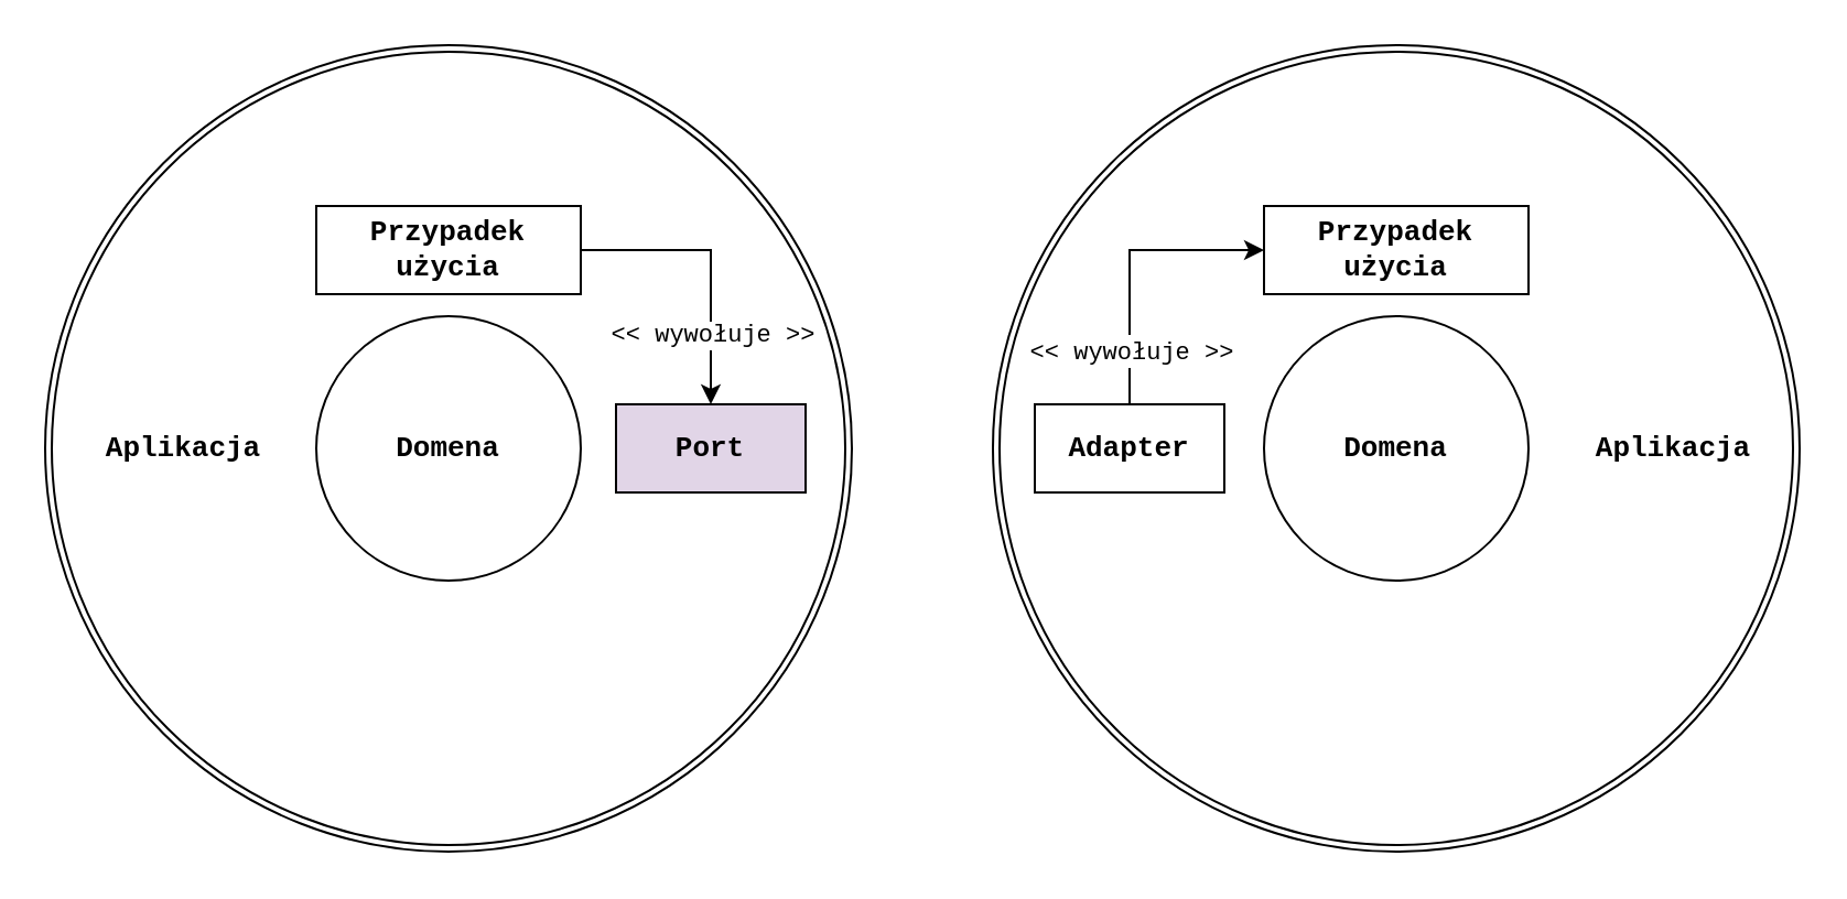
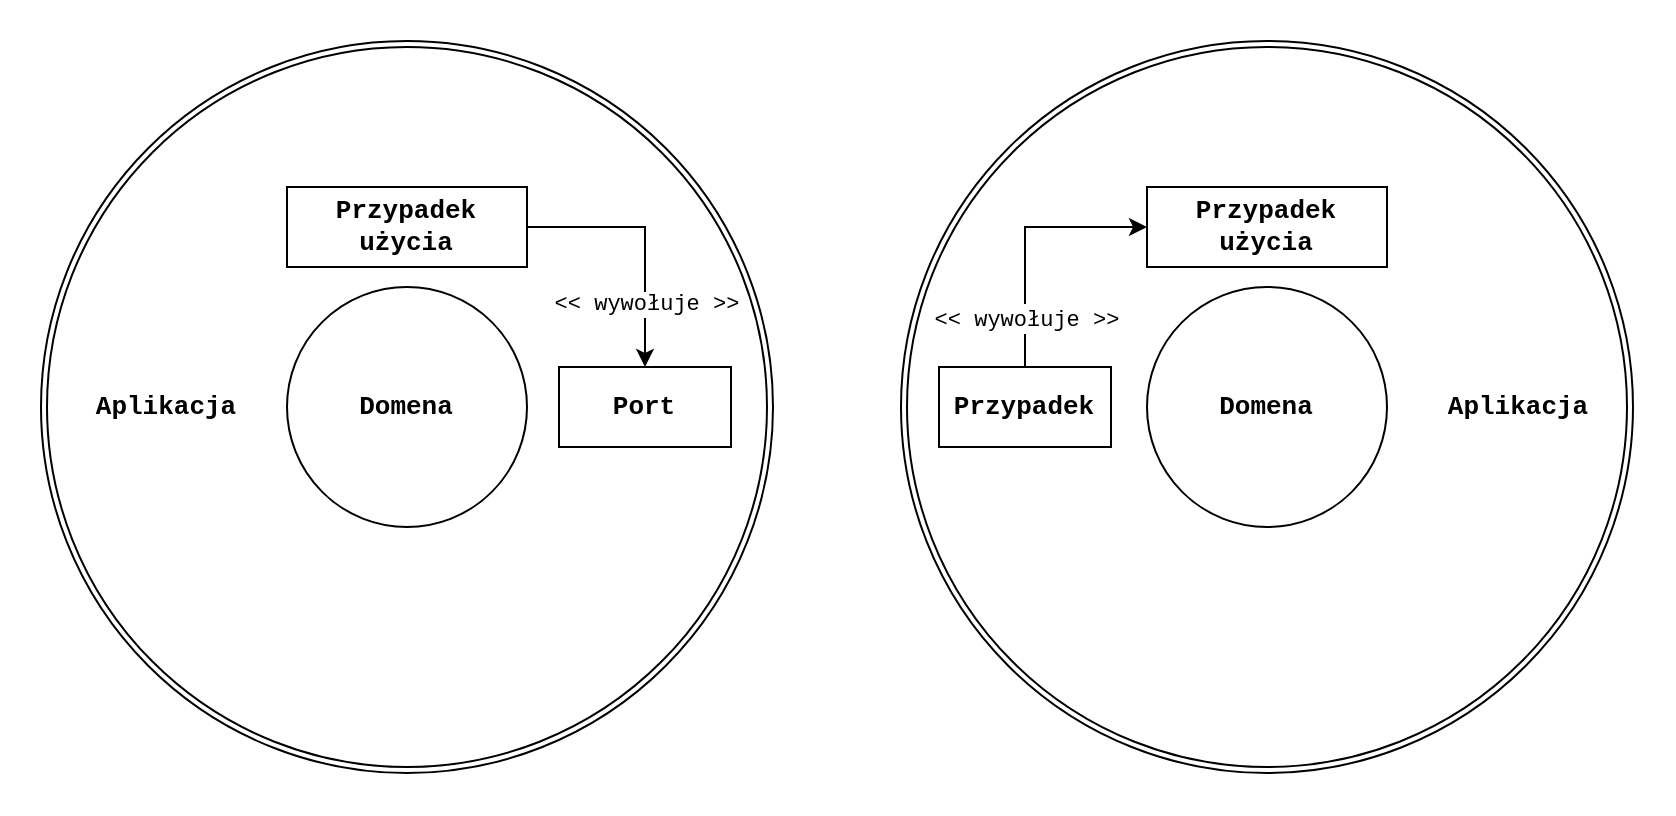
  <mxCell id="0" />
  <mxCell id="1" parent="0" />
  <mxCell id="2" value="" style="ellipse;whiteSpace=wrap;html=1;aspect=fixed;perimeterSpacing=1;" parent="1" vertex="1"><mxGeometry x="20" y="20" width="366" height="366" as="geometry" /></mxCell>
  <mxCell id="3" value="" style="ellipse;whiteSpace=wrap;html=1;aspect=fixed;perimeterSpacing=1;" parent="1" vertex="1"><mxGeometry x="450" y="20" width="366" height="366" as="geometry" /></mxCell>
  <mxCell id="4" value="" style="ellipse;whiteSpace=wrap;html=1;aspect=fixed;" parent="1" vertex="1"><mxGeometry x="23" y="23" width="360" height="360" as="geometry" /></mxCell>
  <mxCell id="5" value="" style="ellipse;whiteSpace=wrap;html=1;aspect=fixed;perimeterSpacing=1;" parent="1" vertex="1"><mxGeometry x="453" y="23" width="360" height="360" as="geometry" /></mxCell>
  <mxCell id="6" value="" style="ellipse;whiteSpace=wrap;html=1;aspect=fixed;" parent="1" vertex="1"><mxGeometry x="143" y="143" width="120" height="120" as="geometry" /></mxCell>
  <mxCell id="7" value="" style="ellipse;whiteSpace=wrap;html=1;aspect=fixed;" parent="1" vertex="1"><mxGeometry x="573" y="143" width="120" height="120" as="geometry" /></mxCell>
  <mxCell id="8" style="edgeStyle=orthogonalEdgeStyle;rounded=0;orthogonalLoop=1;jettySize=auto;html=1;exitX=1;exitY=0.5;exitDx=0;exitDy=0;fontFamily=Courier New;fontSize=11;endArrow=classic;endFill=1;" parent="1" source="10" target="16" edge="1"><mxGeometry relative="1" as="geometry" /></mxCell>
  <mxCell id="9" value="&amp;lt;&amp;lt; wywołuje &amp;gt;&amp;gt;" style="edgeLabel;html=1;align=center;verticalAlign=middle;resizable=0;points=[];fontSize=11;fontFamily=Courier New;" parent="8" vertex="1" connectable="0"><mxGeometry x="0.504" y="-1" relative="1" as="geometry"><mxPoint x="1" as="offset" /></mxGeometry></mxCell>
  <mxCell id="10" value="&lt;font style=&quot;font-size: 13px&quot; face=&quot;Courier New&quot;&gt;&lt;b&gt;Przypadek użycia&lt;br&gt;&lt;/b&gt;&lt;/font&gt;" style="rounded=0;whiteSpace=wrap;html=1;fontStyle=0" parent="1" vertex="1"><mxGeometry x="143" y="93" width="120" height="40" as="geometry" /></mxCell>
  <mxCell id="11" value="&lt;font style=&quot;font-size: 13px&quot; face=&quot;Courier New&quot;&gt;&lt;b&gt;Przypadek użycia&lt;br&gt;&lt;/b&gt;&lt;/font&gt;" style="rounded=0;whiteSpace=wrap;html=1;fontStyle=0" parent="1" vertex="1"><mxGeometry x="573" y="93" width="120" height="40" as="geometry" /></mxCell>
  <mxCell id="12" value="&lt;font style=&quot;font-size: 13px&quot; face=&quot;Courier New&quot;&gt;&lt;b&gt;Aplikacja&lt;/b&gt;&lt;/font&gt;" style="text;html=1;strokeColor=none;fillColor=none;align=center;verticalAlign=middle;whiteSpace=wrap;rounded=0;" parent="1" vertex="1"><mxGeometry x="63" y="193" width="40" height="20" as="geometry" /></mxCell>
  <mxCell id="13" value="Aplikacja" style="text;html=1;strokeColor=none;fillColor=none;align=center;verticalAlign=middle;whiteSpace=wrap;rounded=0;fontSize=13;fontFamily=Courier New;fontStyle=1" parent="1" vertex="1"><mxGeometry x="739" y="193" width="40" height="20" as="geometry" /></mxCell>
  <mxCell id="14" value="Domena" style="text;html=1;strokeColor=none;fillColor=none;align=center;verticalAlign=middle;whiteSpace=wrap;rounded=0;fontSize=13;fontFamily=Courier New;fontStyle=1" parent="1" vertex="1"><mxGeometry x="613" y="193" width="40" height="20" as="geometry" /></mxCell>
  <mxCell id="15" value="&lt;font style=&quot;font-size: 13px&quot; face=&quot;Courier New&quot;&gt;&lt;b&gt;Domena&lt;/b&gt;&lt;/font&gt;" style="text;html=1;strokeColor=none;fillColor=none;align=center;verticalAlign=middle;whiteSpace=wrap;rounded=0;" parent="1" vertex="1"><mxGeometry x="183" y="193" width="40" height="20" as="geometry" /></mxCell>
- <mxCell id="16" value="&lt;font style=&quot;font-size: 13px&quot; face=&quot;Courier New&quot;&gt;&lt;b&gt;Port&lt;/b&gt;&lt;/font&gt;" style="rounded=0;whiteSpace=wrap;html=1;fontStyle=0;fillColor=#e1d5e7;" parent="1" vertex="1"><mxGeometry x="279" y="183" width="86" height="40" as="geometry" /></mxCell>
+ <mxCell id="16" value="&lt;font style=&quot;font-size: 13px&quot; face=&quot;Courier New&quot;&gt;&lt;b&gt;Port&lt;/b&gt;&lt;/font&gt;" style="rounded=0;whiteSpace=wrap;html=1;fontStyle=0" parent="1" vertex="1"><mxGeometry x="279" y="183" width="86" height="40" as="geometry" /></mxCell>
  <mxCell id="17" style="edgeStyle=orthogonalEdgeStyle;rounded=0;orthogonalLoop=1;jettySize=auto;html=1;exitX=0.5;exitY=0;exitDx=0;exitDy=0;entryX=0;entryY=0.5;entryDx=0;entryDy=0;fontFamily=Courier New;fontSize=13;" parent="1" source="19" target="11" edge="1"><mxGeometry relative="1" as="geometry" /></mxCell>
  <mxCell id="18" value="&lt;font style=&quot;font-size: 11px&quot;&gt;&amp;lt;&amp;lt; wywołuje &amp;gt;&amp;gt;&lt;br&gt;&lt;/font&gt;" style="edgeLabel;html=1;align=center;verticalAlign=middle;resizable=0;points=[];fontSize=13;fontFamily=Courier New;" parent="17" vertex="1" connectable="0"><mxGeometry x="-0.471" y="-1" relative="1" as="geometry"><mxPoint x="-1" y="10" as="offset" /></mxGeometry></mxCell>
- <mxCell id="19" value="&lt;font style=&quot;font-size: 13px&quot; face=&quot;Courier New&quot;&gt;&lt;b&gt;Adapter&lt;/b&gt;&lt;/font&gt;" style="rounded=0;whiteSpace=wrap;html=1;fontStyle=0" parent="1" vertex="1"><mxGeometry x="469" y="183" width="86" height="40" as="geometry" /></mxCell>
+ <mxCell id="19" value="&lt;font style=&quot;font-size: 13px&quot; face=&quot;Courier New&quot;&gt;&lt;b&gt;Przypadek&lt;/b&gt;&lt;/font&gt;" style="rounded=0;whiteSpace=wrap;html=1;fontStyle=0" parent="1" vertex="1"><mxGeometry x="469" y="183" width="86" height="40" as="geometry" /></mxCell>
